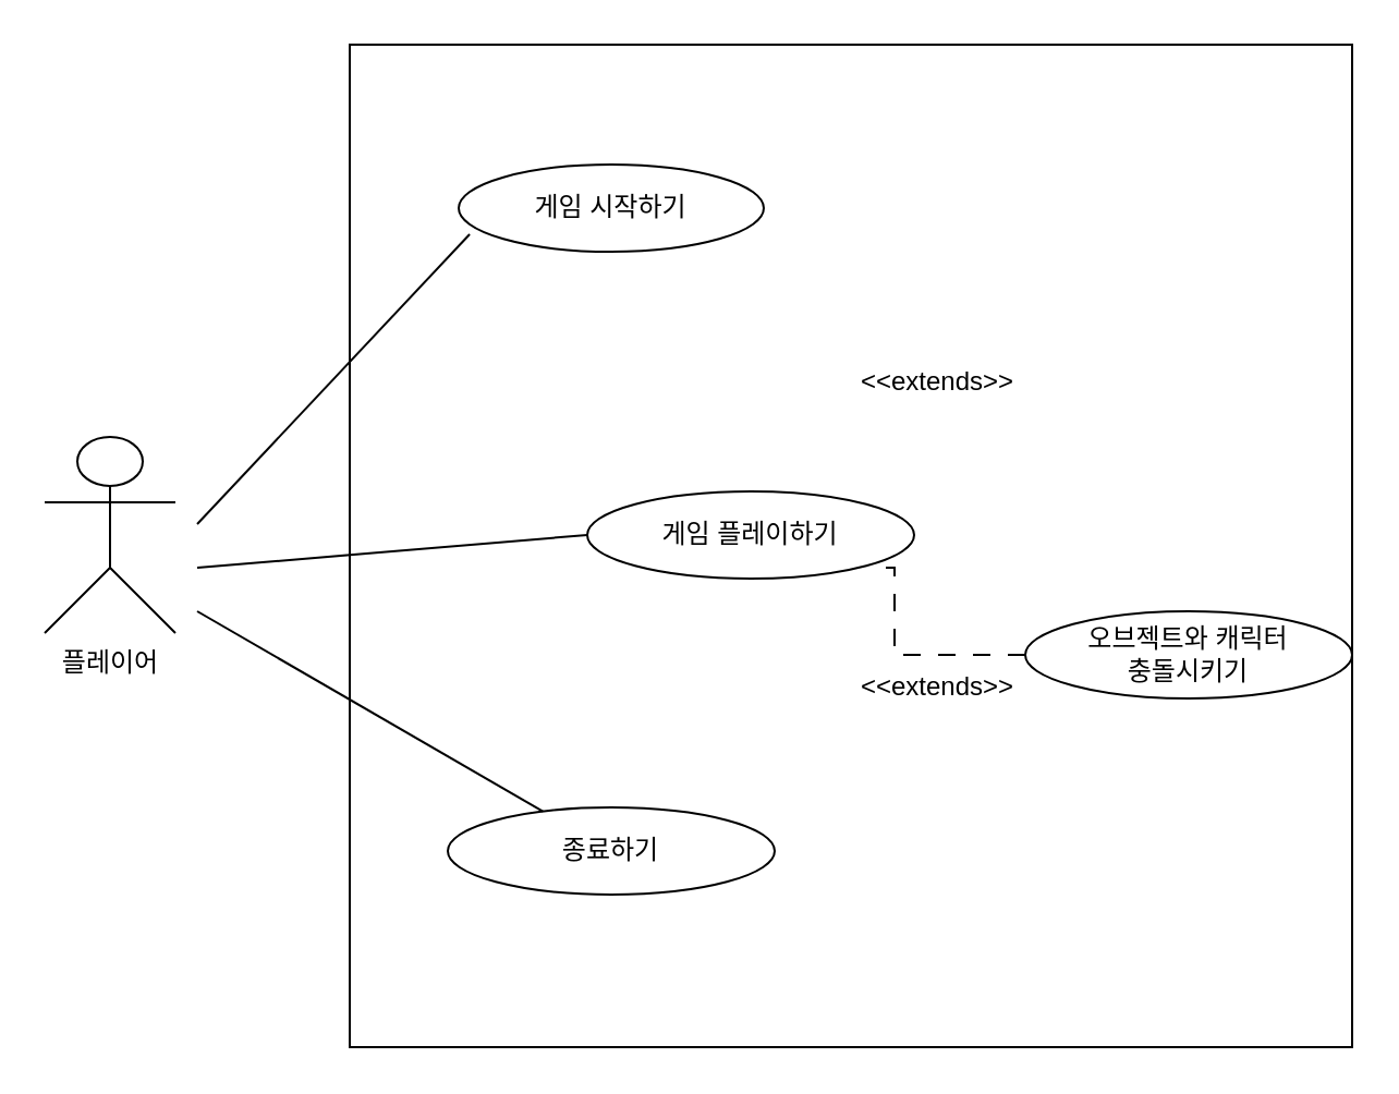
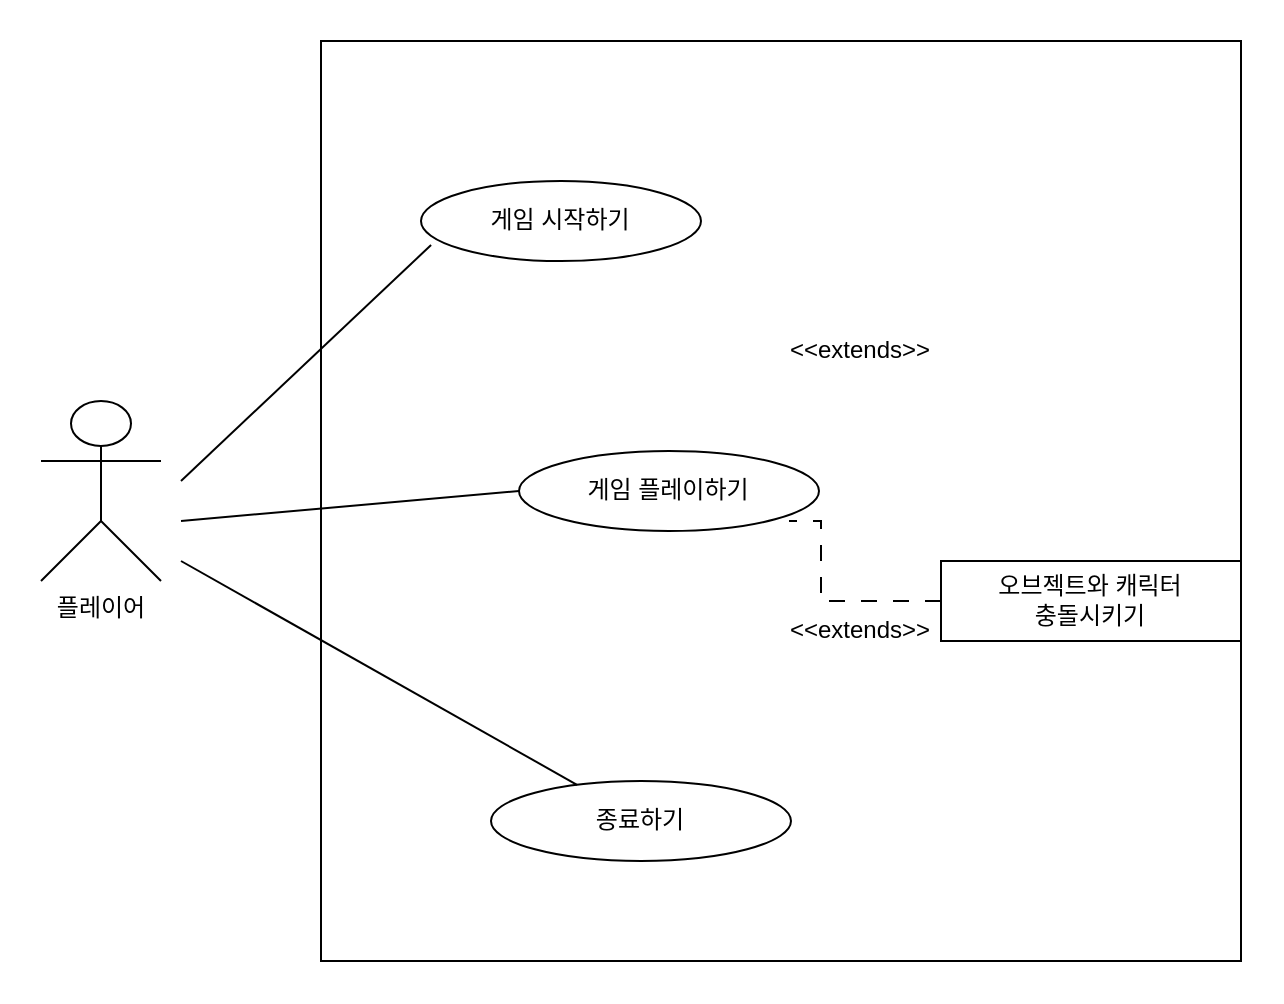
  <mxCell id="0" />
  <mxCell id="1" parent="0" />
  <mxCell id="2" value="" style="whiteSpace=wrap;html=1;aspect=fixed;" vertex="1" parent="1"><mxGeometry x="160" y="20" width="460" height="460" as="geometry" /></mxCell>
  <mxCell id="3" value="플레이어" style="shape=umlActor;verticalLabelPosition=bottom;verticalAlign=top;html=1;outlineConnect=0;" vertex="1" parent="1"><mxGeometry x="20" y="200" width="60" height="90" as="geometry" /></mxCell>
- <mxCell id="4" value="게임 시작하기" style="ellipse;whiteSpace=wrap;html=1;" vertex="1" parent="1"><mxGeometry x="210" y="75" width="140" height="40" as="geometry" /></mxCell>
- <mxCell id="5" value="게임 플레이하기" style="ellipse;whiteSpace=wrap;html=1;" vertex="1" parent="1"><mxGeometry x="269" y="225" width="150" height="40" as="geometry" /></mxCell>
- <mxCell id="6" value="종료하기" style="ellipse;whiteSpace=wrap;html=1;" vertex="1" parent="1"><mxGeometry x="205" y="370" width="150" height="40" as="geometry" /></mxCell>
+ <mxCell id="4" value="게임 시작하기" style="ellipse;whiteSpace=wrap;html=1;" vertex="1" parent="1"><mxGeometry x="210" y="90" width="140" height="40" as="geometry" /></mxCell>
+ <mxCell id="5" value="게임 플레이하기" style="ellipse;whiteSpace=wrap;html=1;" vertex="1" parent="1"><mxGeometry x="259" y="225" width="150" height="40" as="geometry" /></mxCell>
+ <mxCell id="6" value="종료하기" style="ellipse;whiteSpace=wrap;html=1;" vertex="1" parent="1"><mxGeometry x="245" y="390" width="150" height="40" as="geometry" /></mxCell>
  <mxCell id="7" value="" style="endArrow=none;html=1;rounded=0;entryX=0.036;entryY=0.8;entryDx=0;entryDy=0;entryPerimeter=0;" edge="1" parent="1" target="4"><mxGeometry width="50" height="50" relative="1" as="geometry"><mxPoint x="90" y="240" as="sourcePoint" /><mxPoint x="450" y="270" as="targetPoint" /></mxGeometry></mxCell>
  <mxCell id="8" value="" style="endArrow=none;html=1;rounded=0;entryX=0;entryY=0.5;entryDx=0;entryDy=0;endFill=0;" edge="1" parent="1" target="5"><mxGeometry width="50" height="50" relative="1" as="geometry"><mxPoint x="90" y="260" as="sourcePoint" /><mxPoint x="450" y="270" as="targetPoint" /></mxGeometry></mxCell>
  <mxCell id="9" value="" style="endArrow=none;html=1;rounded=0;endFill=0;" edge="1" parent="1" target="6"><mxGeometry width="50" height="50" relative="1" as="geometry"><mxPoint x="90" y="280" as="sourcePoint" /><mxPoint x="450" y="270" as="targetPoint" /></mxGeometry></mxCell>
- <mxCell id="10" value="오브젝트와 캐릭터&lt;br&gt;충돌시키기" style="ellipse;whiteSpace=wrap;html=1;" vertex="1" parent="1"><mxGeometry x="470" y="280" width="150" height="40" as="geometry" /></mxCell>
+ <mxCell id="10" value="오브젝트와 캐릭터&lt;br&gt;충돌시키기" style="whiteSpace=wrap;html=1;rounded=0;" vertex="1" parent="1"><mxGeometry x="470" y="280" width="150" height="40" as="geometry" /></mxCell>
  <mxCell id="11" style="edgeStyle=orthogonalEdgeStyle;rounded=0;orthogonalLoop=1;jettySize=auto;html=1;entryX=0.9;entryY=0.875;entryDx=0;entryDy=0;entryPerimeter=0;dashed=1;dashPattern=8 8;endArrow=none;endFill=0;" edge="1" parent="1" source="10" target="5"><mxGeometry relative="1" as="geometry"><Array as="points"><mxPoint x="410" y="300" /><mxPoint x="410" y="260" /></Array></mxGeometry></mxCell>
  <mxCell id="12" value="&amp;lt;&amp;lt;extends&amp;gt;&amp;gt;" style="text;html=1;strokeColor=none;fillColor=none;align=center;verticalAlign=middle;whiteSpace=wrap;rounded=0;" vertex="1" parent="1"><mxGeometry x="400" y="160" width="60" height="30" as="geometry" /></mxCell>
  <mxCell id="13" value="&amp;lt;&amp;lt;extends&amp;gt;&amp;gt;" style="text;html=1;strokeColor=none;fillColor=none;align=center;verticalAlign=middle;whiteSpace=wrap;rounded=0;" vertex="1" parent="1"><mxGeometry x="400" y="300" width="60" height="30" as="geometry" /></mxCell>
